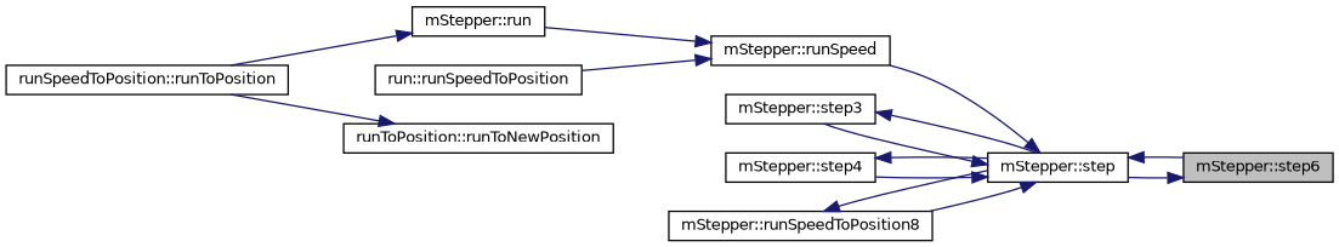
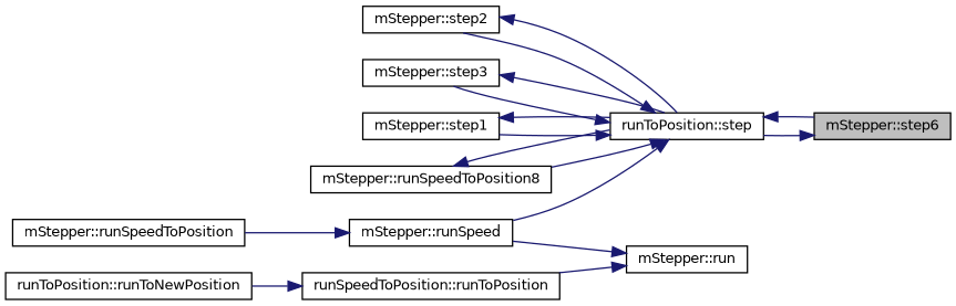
  digraph {
    rankdir=RL
    node [color=black fillcolor=white fontname=Helvetica fontsize=10 shape=record style=filled]
    edge [color=midnightblue dir=back fontname=Helvetica fontsize=10 labelfontname=Helvetica labelfontsize=10 style=solid]
    n1 [fillcolor=grey75 fontcolor=black height=0.2 label="mStepper::step6" width=0.4]
-   n2 [height=0.2 label="mStepper::step" width=0.4]
+   n2 [height=0.2 label="runToPosition::step" width=0.4]
    n3 [height=0.2 label="mStepper::runSpeed" width=0.4]
+   n4 [height=0.2 label="mStepper::step2" width=0.4]
    n5 [height=0.2 label="mStepper::step3" width=0.4]
-   n6 [height=0.2 label="mStepper::step4" width=0.4]
+   n6 [height=0.2 label="mStepper::step1" width=0.4]
    n7 [height=0.2 label="mStepper::runSpeedToPosition8" width=0.4]
    n8 [height=0.2 label="mStepper::run" width=0.4]
-   n9 [height=0.2 label="run::runSpeedToPosition" width=0.4]
+   n9 [height=0.2 label="mStepper::runSpeedToPosition" width=0.4]
    n10 [height=0.2 label="runSpeedToPosition::runToPosition" width=0.4]
    n11 [height=0.2 label="runToPosition::runToNewPosition" width=0.4]
    n1 -> n2
    n2 -> n1
    n2 -> n3
+   n2 -> n4
    n2 -> n5
    n2 -> n6
    n2 -> n7
-   n3 -> n8
+   n8 -> n3
    n3 -> n9
+   n4 -> n2
    n5 -> n2
    n6 -> n2
    n7 -> n2
    n8 -> n10
-   n11 -> n10
+   n10 -> n11
  }
